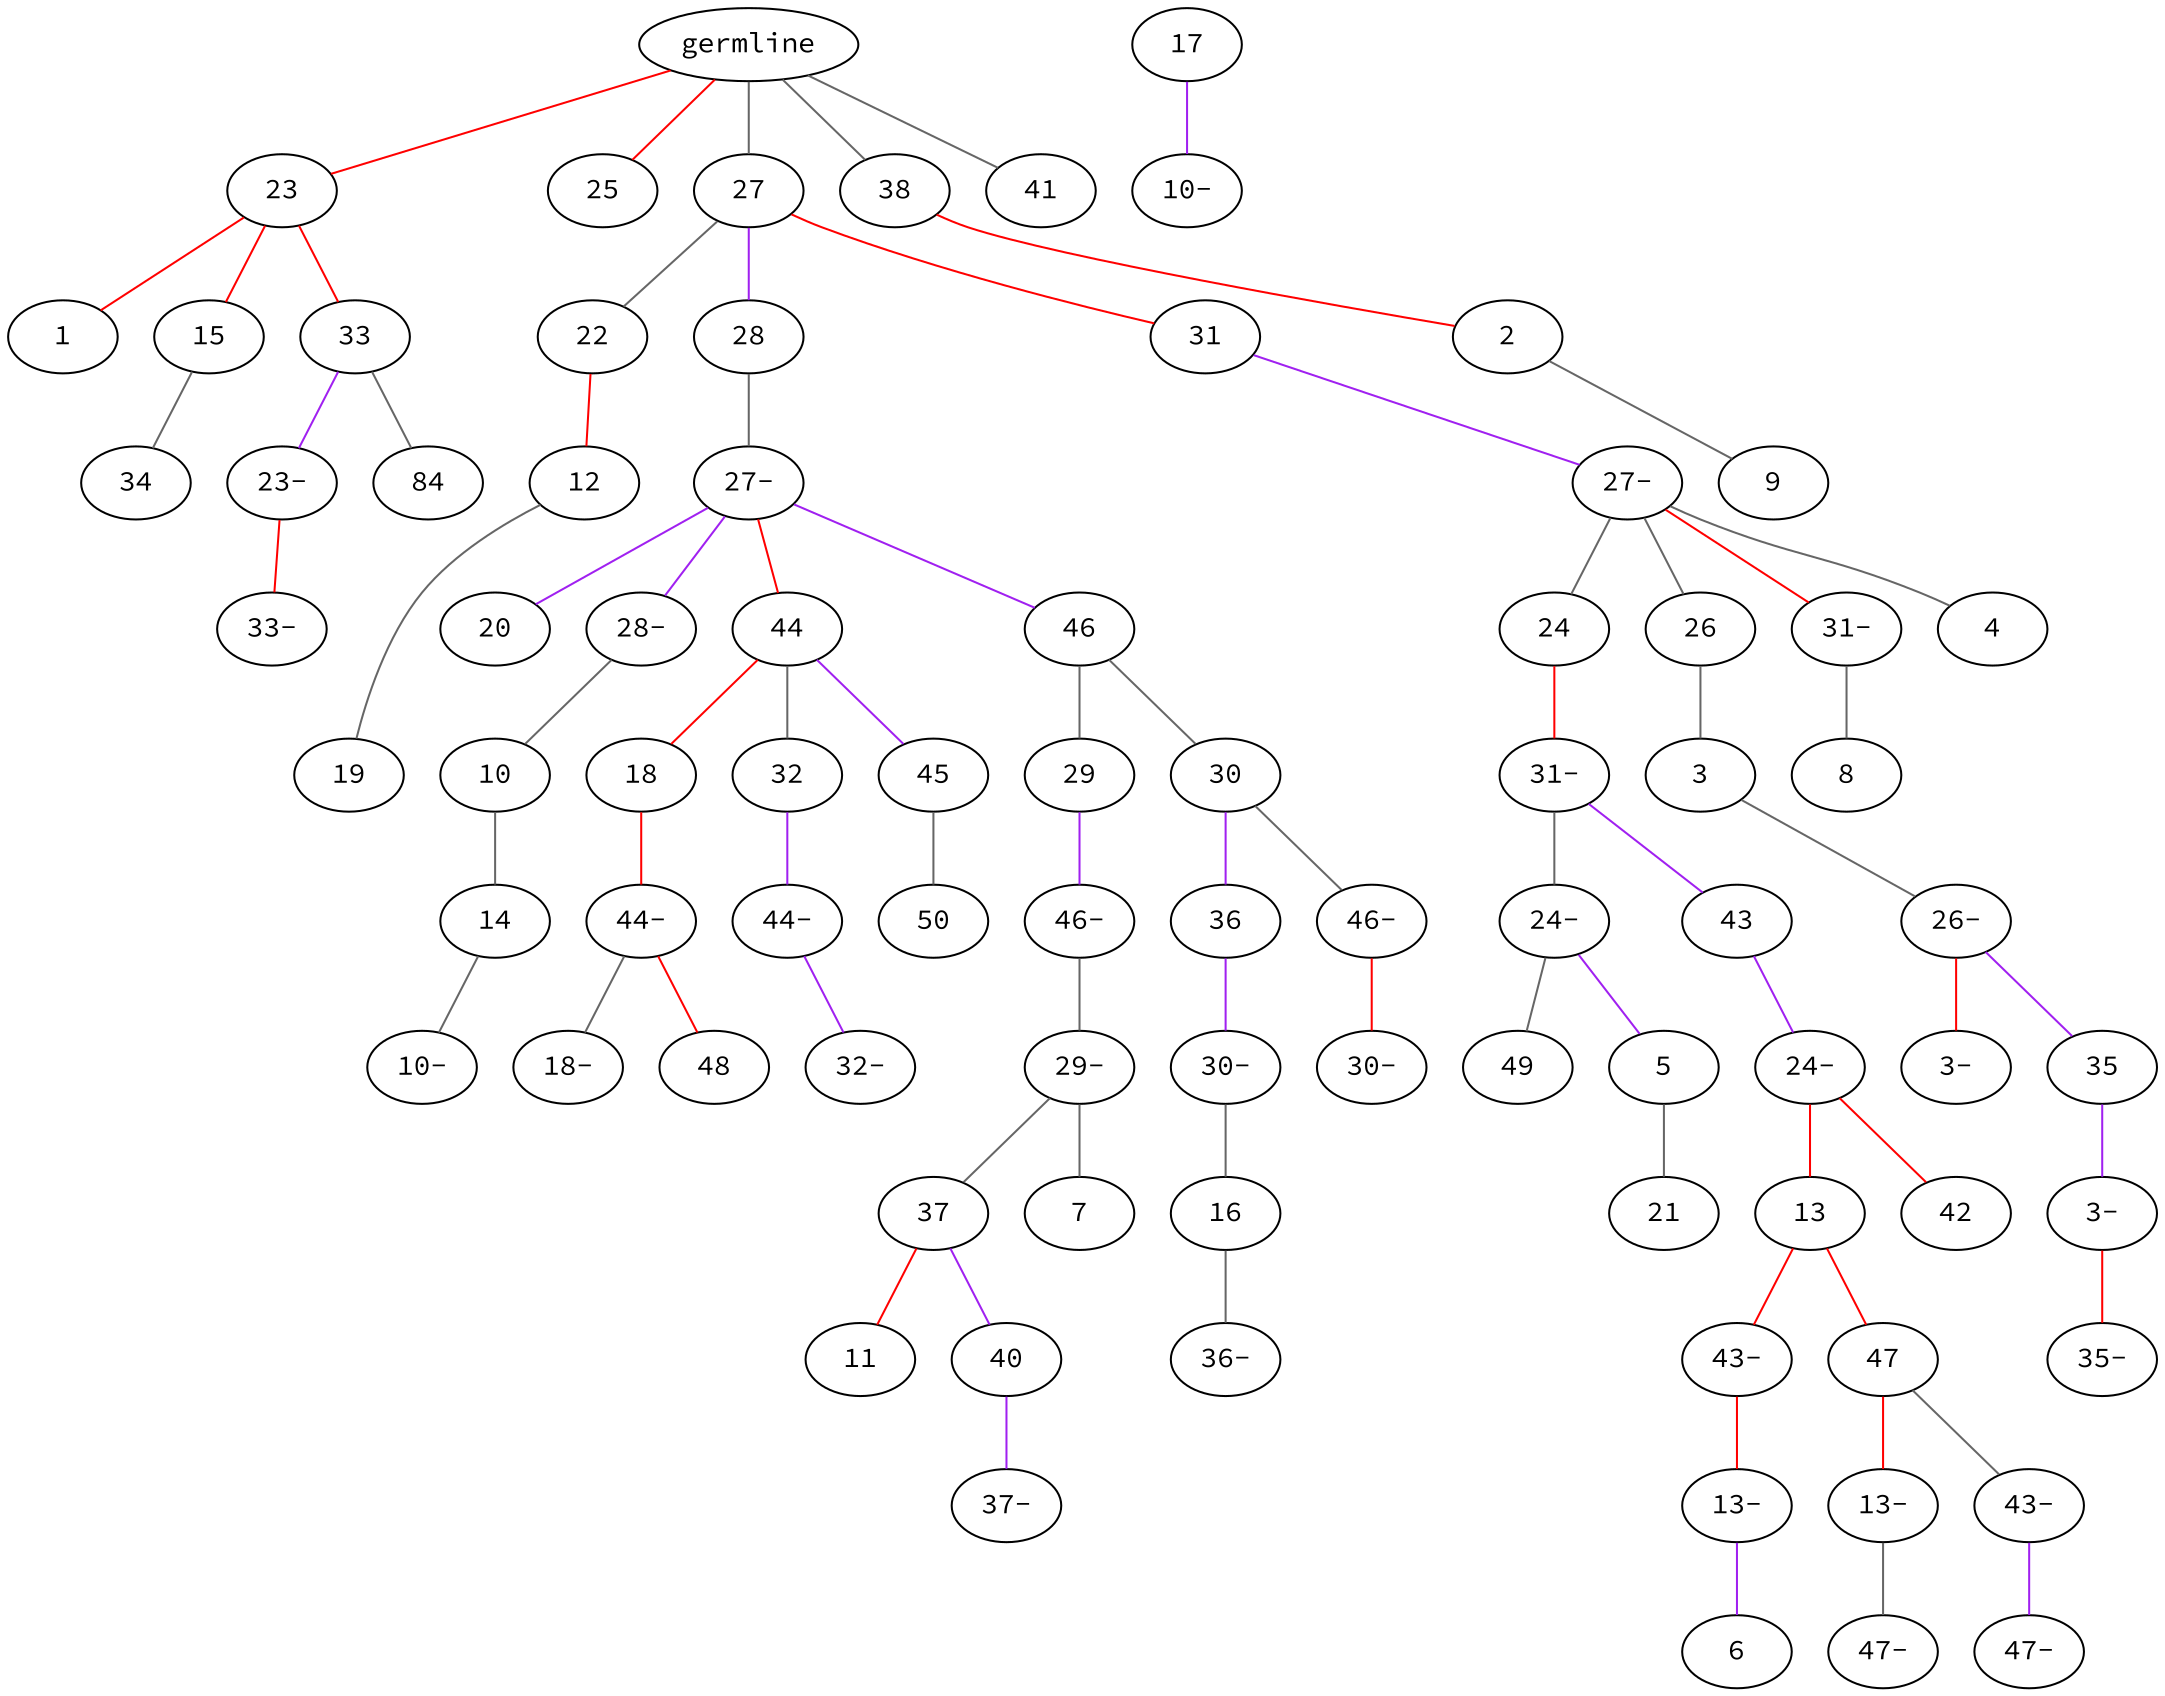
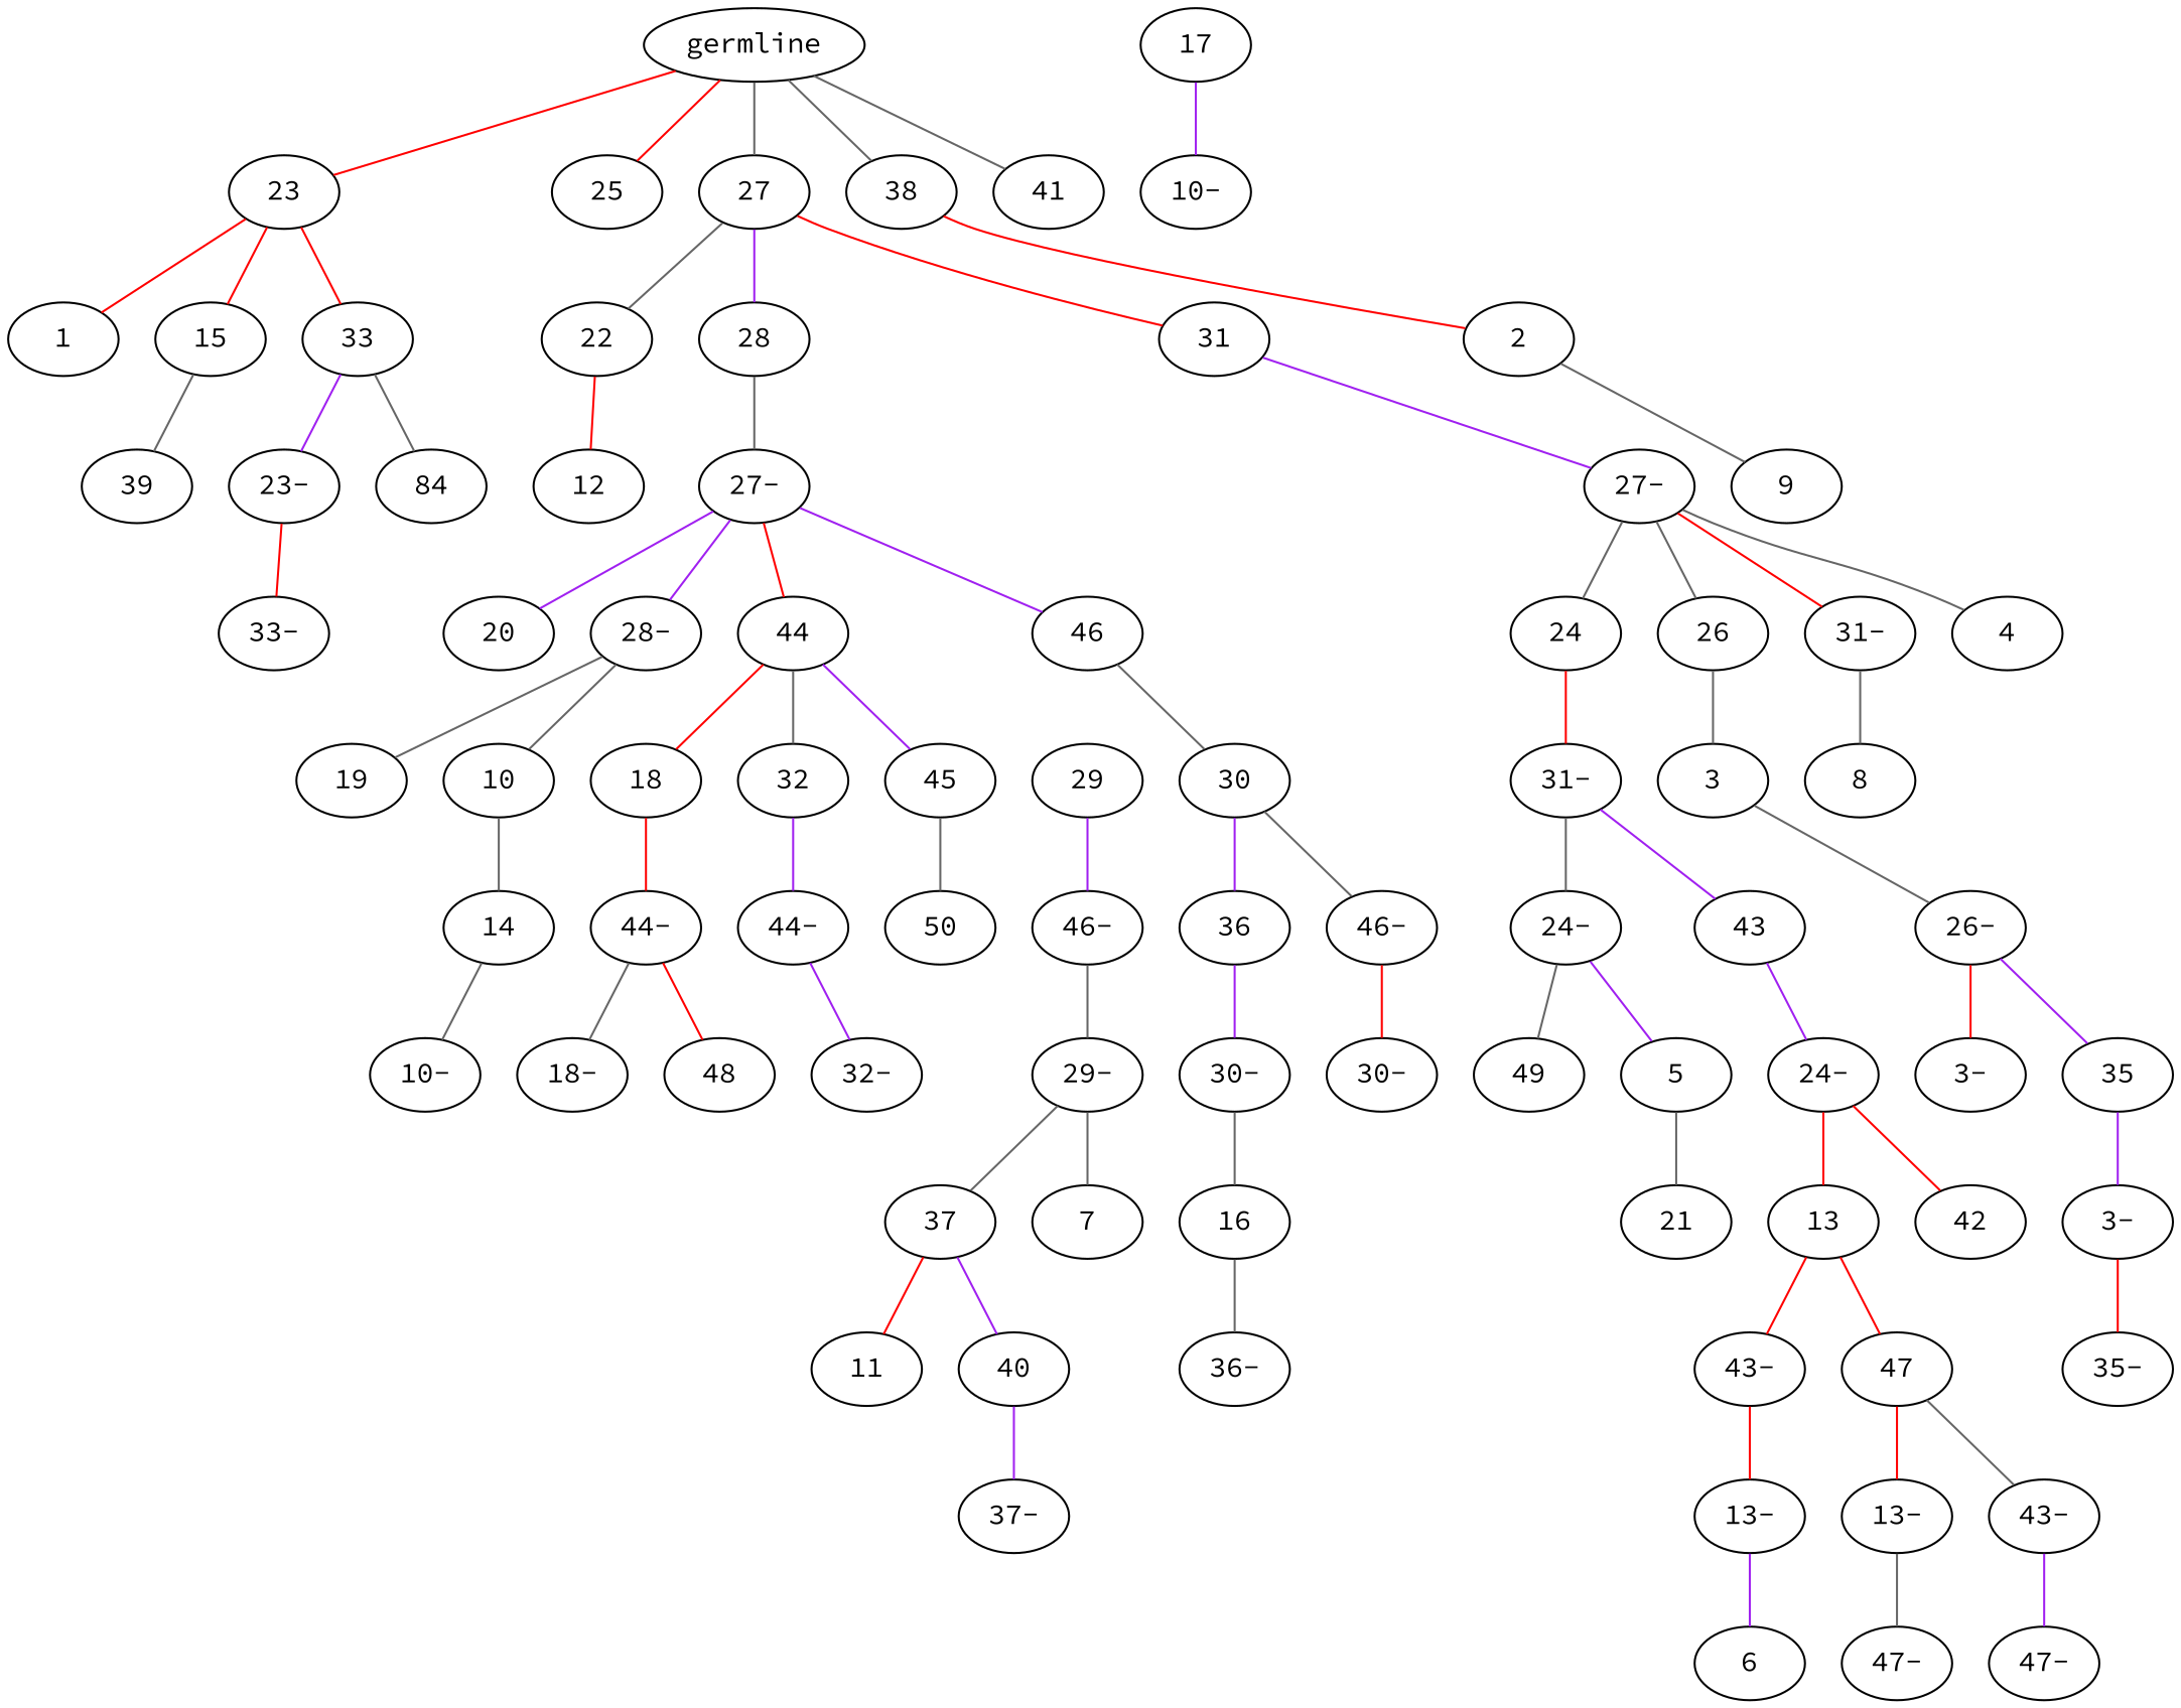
  graph {
    fontname="Source Code Pro"
    node [fontname="Source Code Pro"]
    edge [color=gray40 fontname="Source Code Pro"]
    n1 [label=germline]
    n2 [label=23]
    n3 [label=25]
    n4 [label=27]
    n5 [label=38]
    n6 [label=41]
    n7 [label=1]
    n8 [label=15]
    n9 [label=33]
    n10 [label=22]
    n11 [label=28]
    n12 [label=31]
    n13 [label=2]
-   n14 [label=34]
+   n14 [label=39]
    n15 [label="23-"]
    n16 [label=84]
    n17 [label="33-"]
    n18 [label=9]
    n19 [label=12]
    n20 [label="27-"]
    n21 [label="27-"]
    n22 [label=20]
    n23 [label="28-"]
    n24 [label=44]
    n25 [label=46]
    n26 [label=10]
    n27 [label=19]
    n28 [label=18]
    n29 [label=32]
    n30 [label=45]
    n31 [label=29]
    n32 [label=30]
    n33 [label=14]
    n34 [label="10-"]
    n35 [label=17]
    n36 [label="10-"]
    n37 [label="44-"]
    n38 [label="44-"]
    n39 [label=50]
    n40 [label="18-"]
    n41 [label=48]
    n42 [label="32-"]
    n43 [label="46-"]
    n44 [label=36]
    n45 [label="46-"]
    n46 [label="29-"]
    n47 [label=37]
    n48 [label=7]
    n49 [label=11]
    n50 [label=40]
    n51 [label="37-"]
    n52 [label="30-"]
    n53 [label="30-"]
    n54 [label=16]
    n55 [label="36-"]
    n56 [label=24]
    n57 [label=26]
    n58 [label="31-"]
    n59 [label=4]
    n60 [label="31-"]
    n61 [label=3]
    n62 [label=8]
    n63 [label="24-"]
    n64 [label=43]
    n65 [label=49]
    n66 [label=5]
    n67 [label="24-"]
    n68 [label=21]
    n69 [label=13]
    n70 [label=42]
    n71 [label="43-"]
    n72 [label=47]
    n73 [label="13-"]
    n74 [label="13-"]
    n75 [label="43-"]
    n76 [label=6]
    n77 [label="47-"]
    n78 [label="47-"]
    n79 [label="26-"]
    n80 [label="3-"]
    n81 [label=35]
    n82 [label="3-"]
    n83 [label="35-"]
    n1 -- n2 [color=red]
    n1 -- n3 [color=red]
    n1 -- n4
    n1 -- n5
    n1 -- n6
    n2 -- n7 [color=red]
    n2 -- n8 [color=red]
    n2 -- n9 [color=red]
    n4 -- n10
    n4 -- n11 [color=purple]
    n4 -- n12 [color=red]
    n5 -- n13 [color=red]
    n8 -- n14
    n9 -- n15 [color=purple]
    n9 -- n16
    n10 -- n19 [color=red]
    n11 -- n20
    n12 -- n21 [color=purple]
    n13 -- n18
    n15 -- n17 [color=red]
    n20 -- n22 [color=purple]
    n20 -- n23 [color=purple]
    n20 -- n24 [color=red]
    n20 -- n25 [color=purple]
    n21 -- n56
    n21 -- n57
    n21 -- n58 [color=red]
    n21 -- n59
    n23 -- n26
-   n19 -- n27
+   n23 -- n27
    n24 -- n28 [color=red]
    n24 -- n29
    n24 -- n30 [color=purple]
-   n25 -- n31
    n25 -- n32
    n26 -- n33
    n28 -- n37 [color=red]
    n29 -- n38 [color=purple]
    n30 -- n39
    n31 -- n43 [color=purple]
    n32 -- n44 [color=purple]
    n32 -- n45
    n33 -- n34
    n35 -- n36 [color=purple]
    n37 -- n40
    n37 -- n41 [color=red]
    n38 -- n42 [color=purple]
    n43 -- n46
    n44 -- n52 [color=purple]
    n45 -- n53 [color=red]
    n46 -- n47
    n46 -- n48
    n47 -- n49 [color=red]
    n47 -- n50 [color=purple]
    n50 -- n51 [color=purple]
    n52 -- n54
    n54 -- n55
    n56 -- n60 [color=red]
    n57 -- n61
    n58 -- n62
    n60 -- n63
    n60 -- n64 [color=purple]
    n61 -- n79
    n63 -- n65
    n63 -- n66 [color=purple]
    n64 -- n67 [color=purple]
    n66 -- n68
    n67 -- n69 [color=red]
    n67 -- n70 [color=red]
    n69 -- n71 [color=red]
    n69 -- n72 [color=red]
    n71 -- n73 [color=red]
    n72 -- n74 [color=red]
    n72 -- n75
    n73 -- n76 [color=purple]
    n74 -- n77
    n75 -- n78 [color=purple]
    n79 -- n80 [color=red]
    n79 -- n81 [color=purple]
    n81 -- n82 [color=purple]
    n82 -- n83 [color=red]
  }
